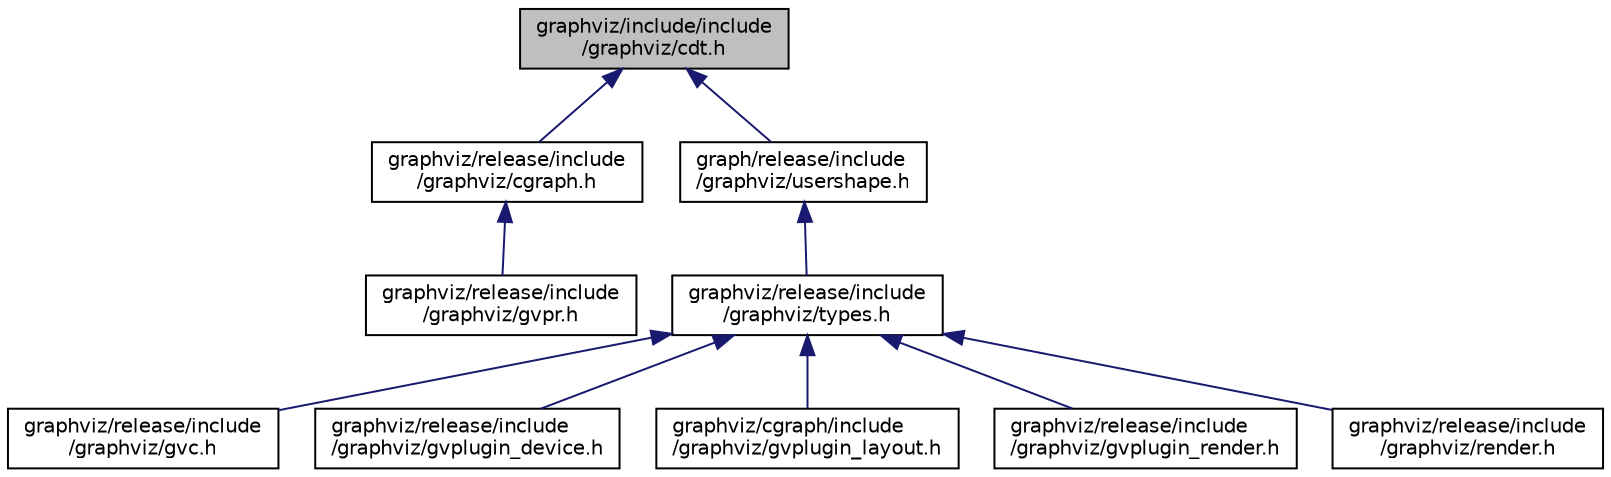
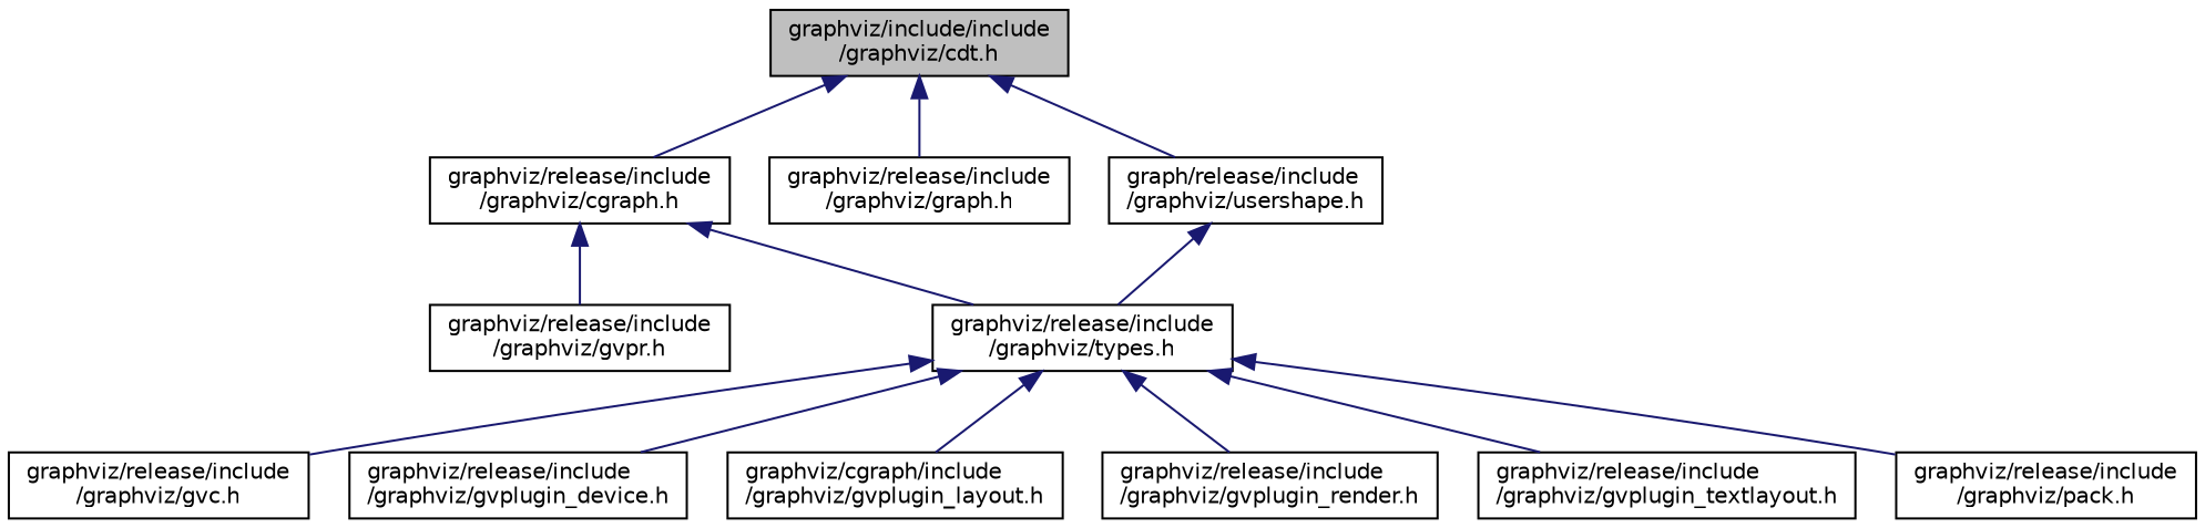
  digraph {
    node [color=black fontname=Helvetica fontsize=10 shape=record]
    edge [color=midnightblue dir=back fontname=Helvetica fontsize=10 labelfontname=Helvetica labelfontsize=10 style=solid]
    n1 [fillcolor=grey75 fontcolor=black height=0.2 label="graphviz/include/include\l/graphviz/cdt.h" style=filled width=0.4]
    n2 [height=0.2 label="graphviz/release/include\l/graphviz/cgraph.h" width=0.4]
+   n3 [height=0.2 label="graphviz/release/include\l/graphviz/graph.h" width=0.4]
    n4 [height=0.2 label="graph/release/include\l/graphviz/usershape.h" width=0.4]
    n5 [height=0.2 label="graphviz/release/include\l/graphviz/types.h" width=0.4]
    n6 [height=0.2 label="graphviz/release/include\l/graphviz/gvpr.h" width=0.4]
    n7 [height=0.2 label="graphviz/release/include\l/graphviz/gvc.h" width=0.4]
    n8 [height=0.2 label="graphviz/release/include\l/graphviz/gvplugin_device.h" width=0.4]
    n9 [height=0.2 label="graphviz/cgraph/include\l/graphviz/gvplugin_layout.h" width=0.4]
    n10 [height=0.2 label="graphviz/release/include\l/graphviz/gvplugin_render.h" width=0.4]
-   n12 [height=0.2 label="graphviz/release/include\l/graphviz/render.h" width=0.4]
+   n11 [height=0.2 label="graphviz/release/include\l/graphviz/gvplugin_textlayout.h" width=0.4]
+   n12 [height=0.2 label="graphviz/release/include\l/graphviz/pack.h" width=0.4]
    n1 -> n2
+   n1 -> n3
    n1 -> n4
+   n2 -> n5
    n2 -> n6
    n4 -> n5
    n5 -> n7
    n5 -> n8
    n5 -> n9
    n5 -> n10
+   n5 -> n11
    n5 -> n12
  }
